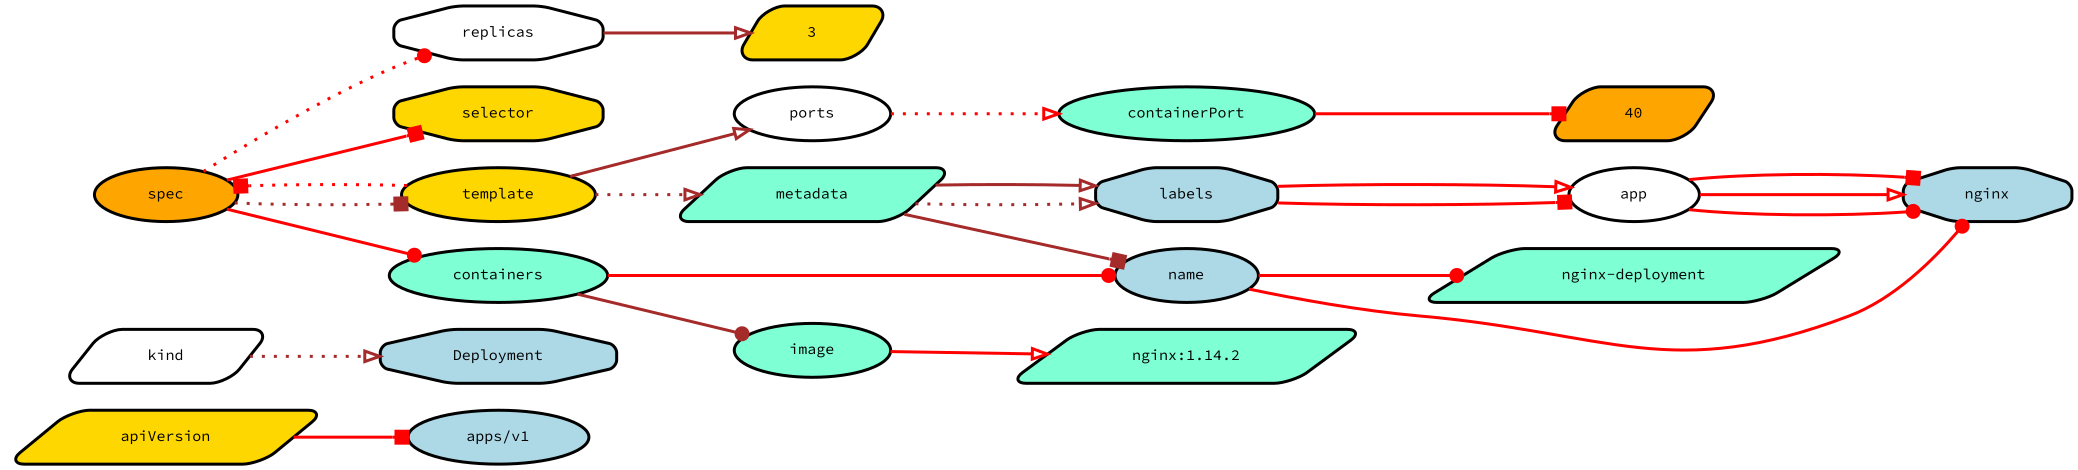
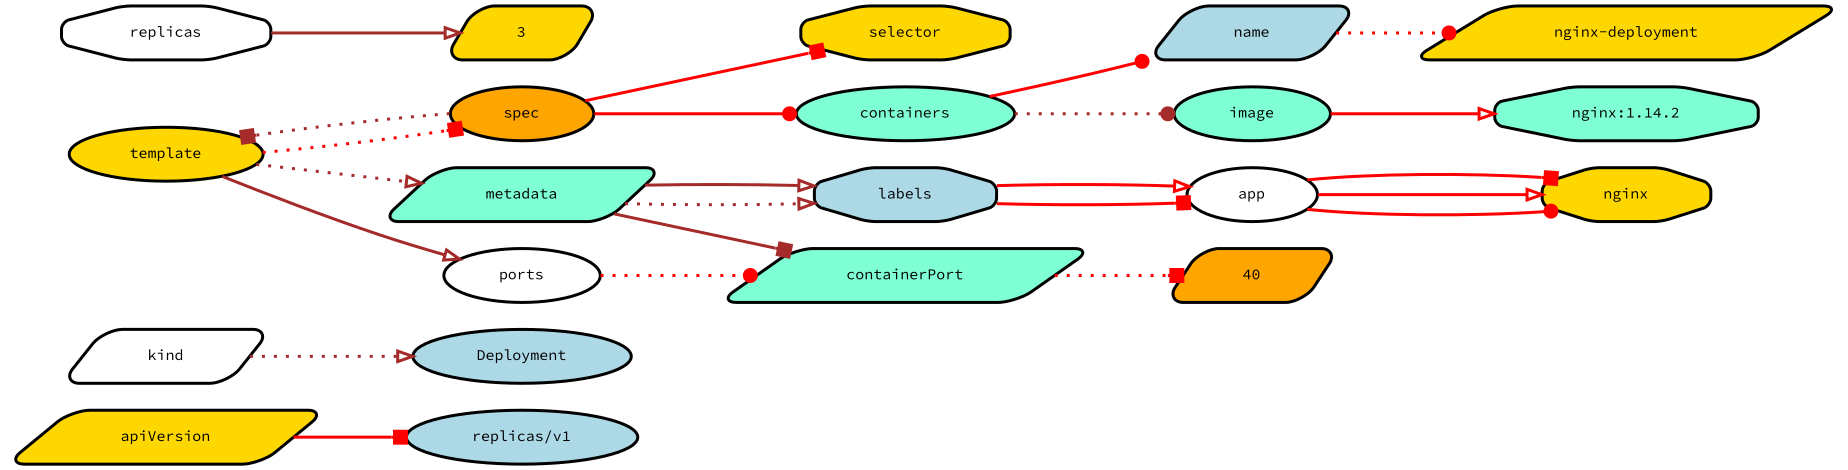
  digraph {
    fontname="Source Code Pro"
    rankdir=LR
    node [fillcolor=aquamarine fontname="Source Code Pro" fontsize=10 margin="0.3,0.1" penwidth=2.0 shape=ellipse style="rounded,filled"]
    edge [arrowhead=onormal color=red fontname="Source Code Pro" penwidth=2.0 style=dotted]
    n1 [fillcolor=gold label=apiVersion shape=parallelogram]
-   n2 [fillcolor=lightblue label="apps/v1"]
+   n2 [fillcolor=lightblue label="replicas/v1"]
    n3 [fillcolor=white label=kind shape=parallelogram]
-   n4 [fillcolor=lightblue label=Deployment shape=octagon]
+   n4 [fillcolor=lightblue label=Deployment]
    n5 [label=metadata shape=parallelogram]
-   n6 [fillcolor=lightblue label=name]
+   n6 [fillcolor=lightblue label=name shape=parallelogram]
    n7 [fillcolor=lightblue label=labels shape=octagon]
-   n8 [label="nginx-deployment" shape=parallelogram]
-   n9 [fillcolor=lightblue label=nginx shape=octagon]
+   n8 [fillcolor=gold label="nginx-deployment" shape=parallelogram]
+   n9 [fillcolor=gold label=nginx shape=octagon]
    n10 [fillcolor=white label=app]
    n11 [fillcolor=orange label=spec]
    n12 [fillcolor=white label=replicas shape=octagon]
    n13 [fillcolor=gold label=selector shape=octagon]
    n14 [fillcolor=gold label=template]
    n15 [label=containers]
    n16 [fillcolor=gold label=3 shape=parallelogram]
    n17 [fillcolor=white label=ports]
    n18 [label=image]
-   n19 [label="nginx:1.14.2" shape=parallelogram]
-   n20 [label=containerPort]
+   n19 [label="nginx:1.14.2" shape=octagon]
+   n20 [label=containerPort shape=parallelogram]
    n21 [fillcolor=orange label=40 shape=parallelogram]
    n1 -> n2 [arrowhead=box style=solid]
    n3 -> n4 [color=brown]
-   n5 -> n6 [arrowhead=box color=brown style=solid]
+   n5 -> n20 [arrowhead=box color=brown style=solid]
    n5 -> n7 [color=brown]
    n5 -> n7 [color=brown style=solid]
-   n6 -> n8 [arrowhead=dot style=bold]
-   n6 -> n9 [arrowhead=dot style=bold]
+   n6 -> n8 [arrowhead=dot]
    n7 -> n10 [arrowhead=box style=bold]
    n7 -> n10 [style=bold]
    n10 -> n9 [arrowhead=dot style=bold]
    n10 -> n9 [style=bold]
    n10 -> n9 [arrowhead=box style=bold]
-   n11 -> n12 [arrowhead=dot]
    n11 -> n13 [arrowhead=box style=bold]
    n11 -> n14 [arrowhead=box color=brown]
    n11 -> n15 [arrowhead=dot style=solid]
    n12 -> n16 [color=brown style=solid]
    n14 -> n5 [color=brown]
    n14 -> n11 [arrowhead=box]
    n14 -> n17 [color=brown style=solid]
    n15 -> n6 [arrowhead=dot style=solid]
-   n15 -> n18 [arrowhead=dot color=brown style=bold]
-   n17 -> n20
+   n15 -> n18 [arrowhead=dot color=brown]
+   n17 -> n20 [arrowhead=dot]
    n18 -> n19 [style=solid]
-   n20 -> n21 [arrowhead=box style=solid]
+   n20 -> n21 [arrowhead=box]
  }
